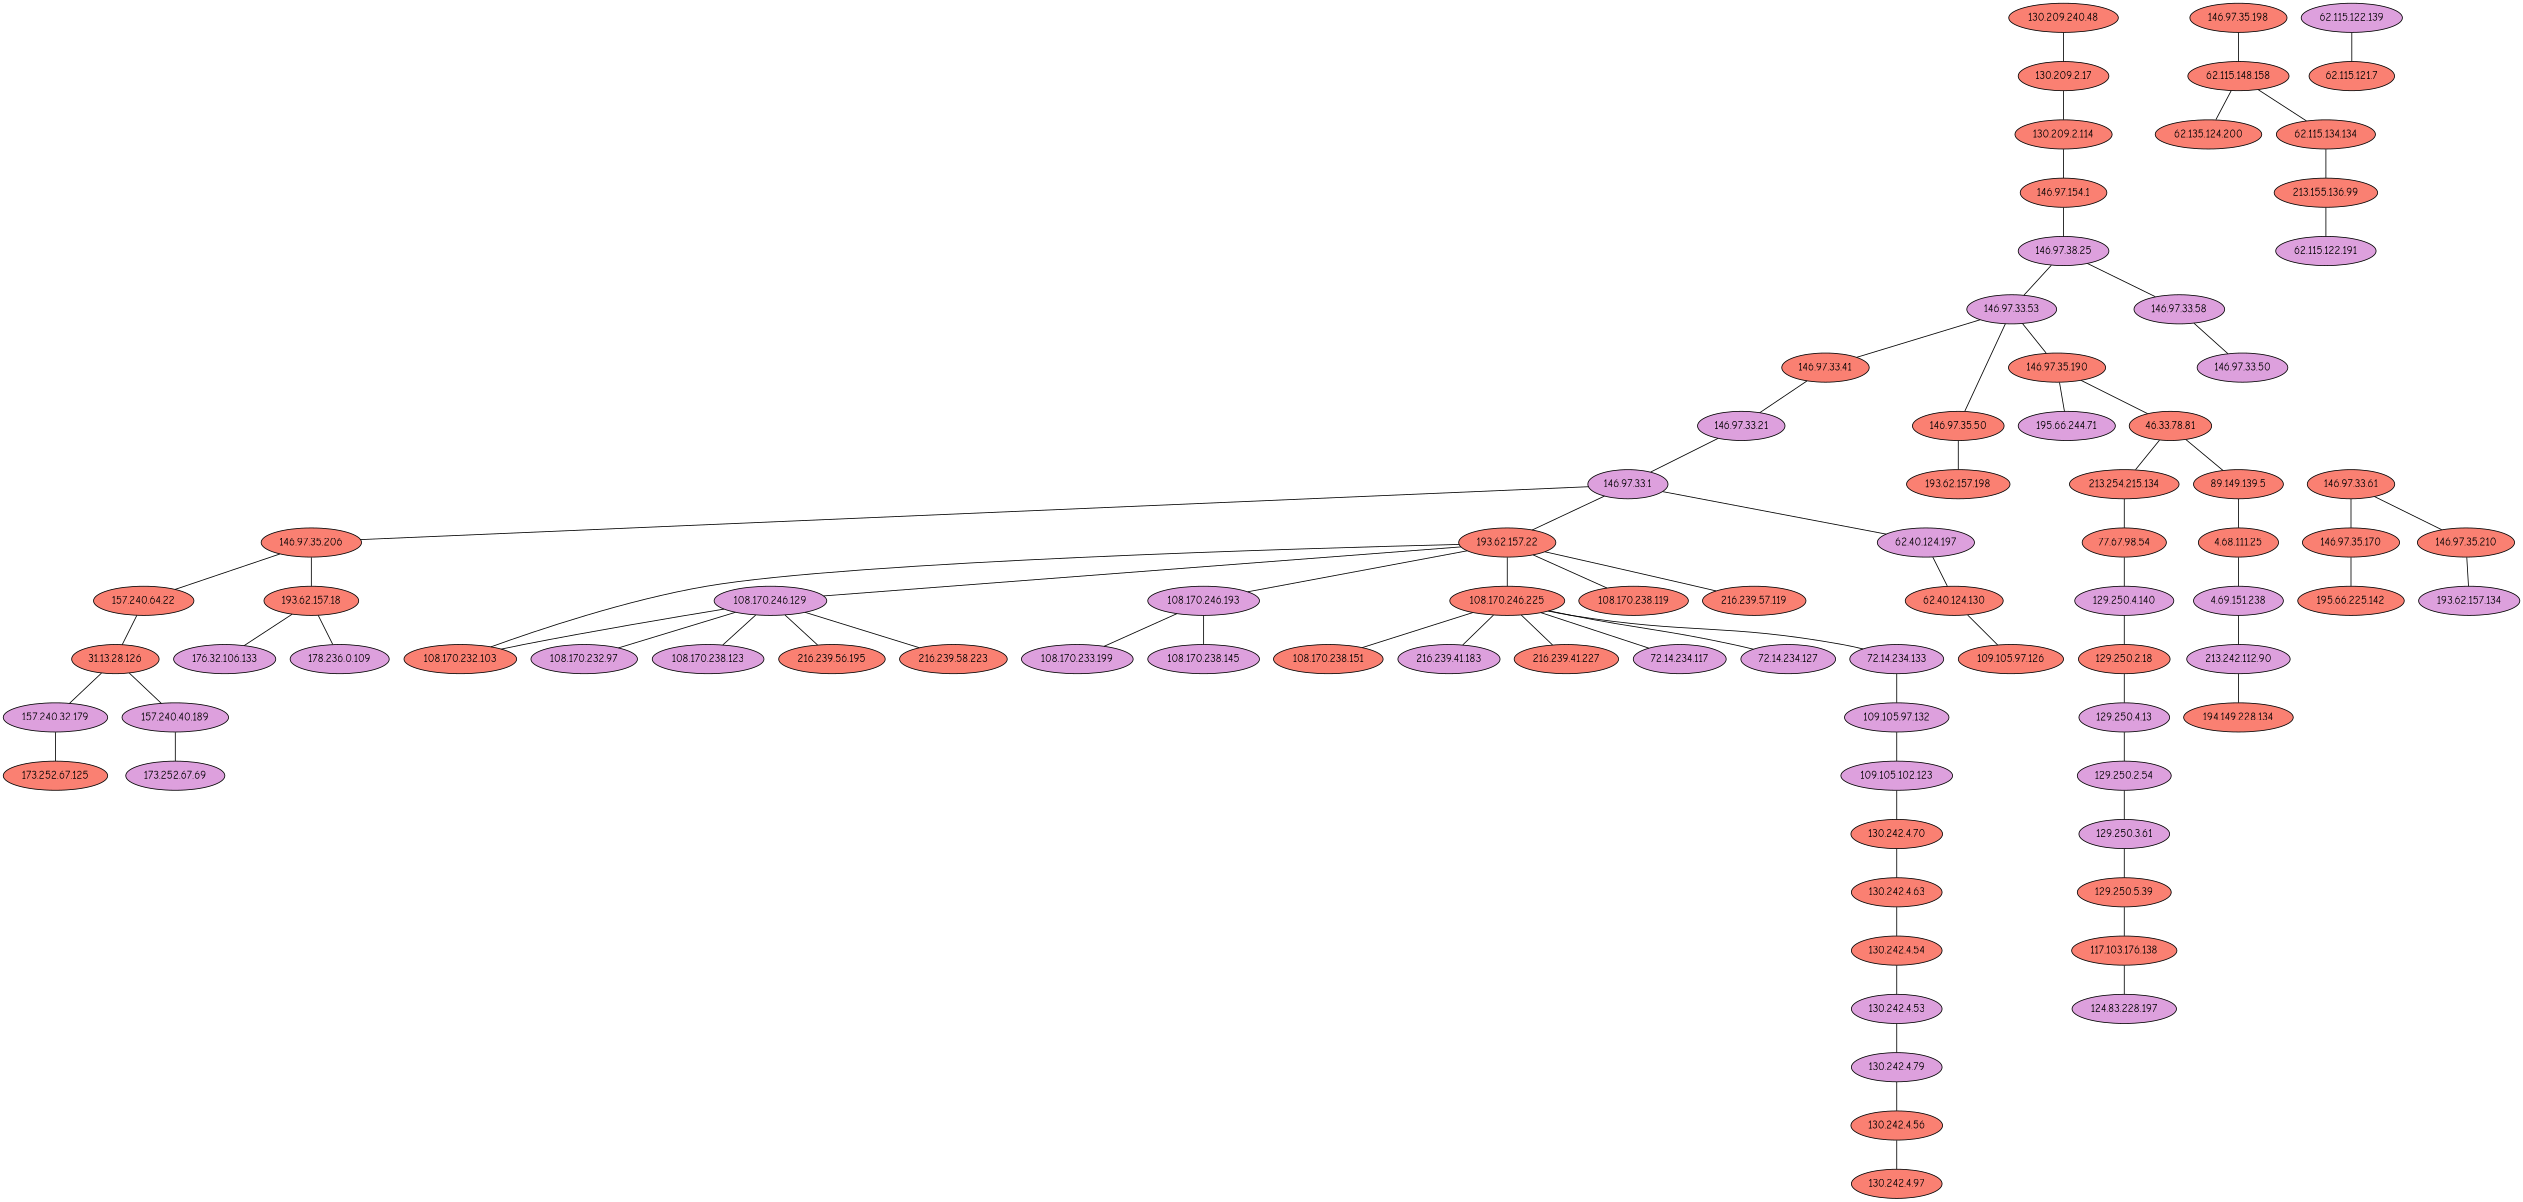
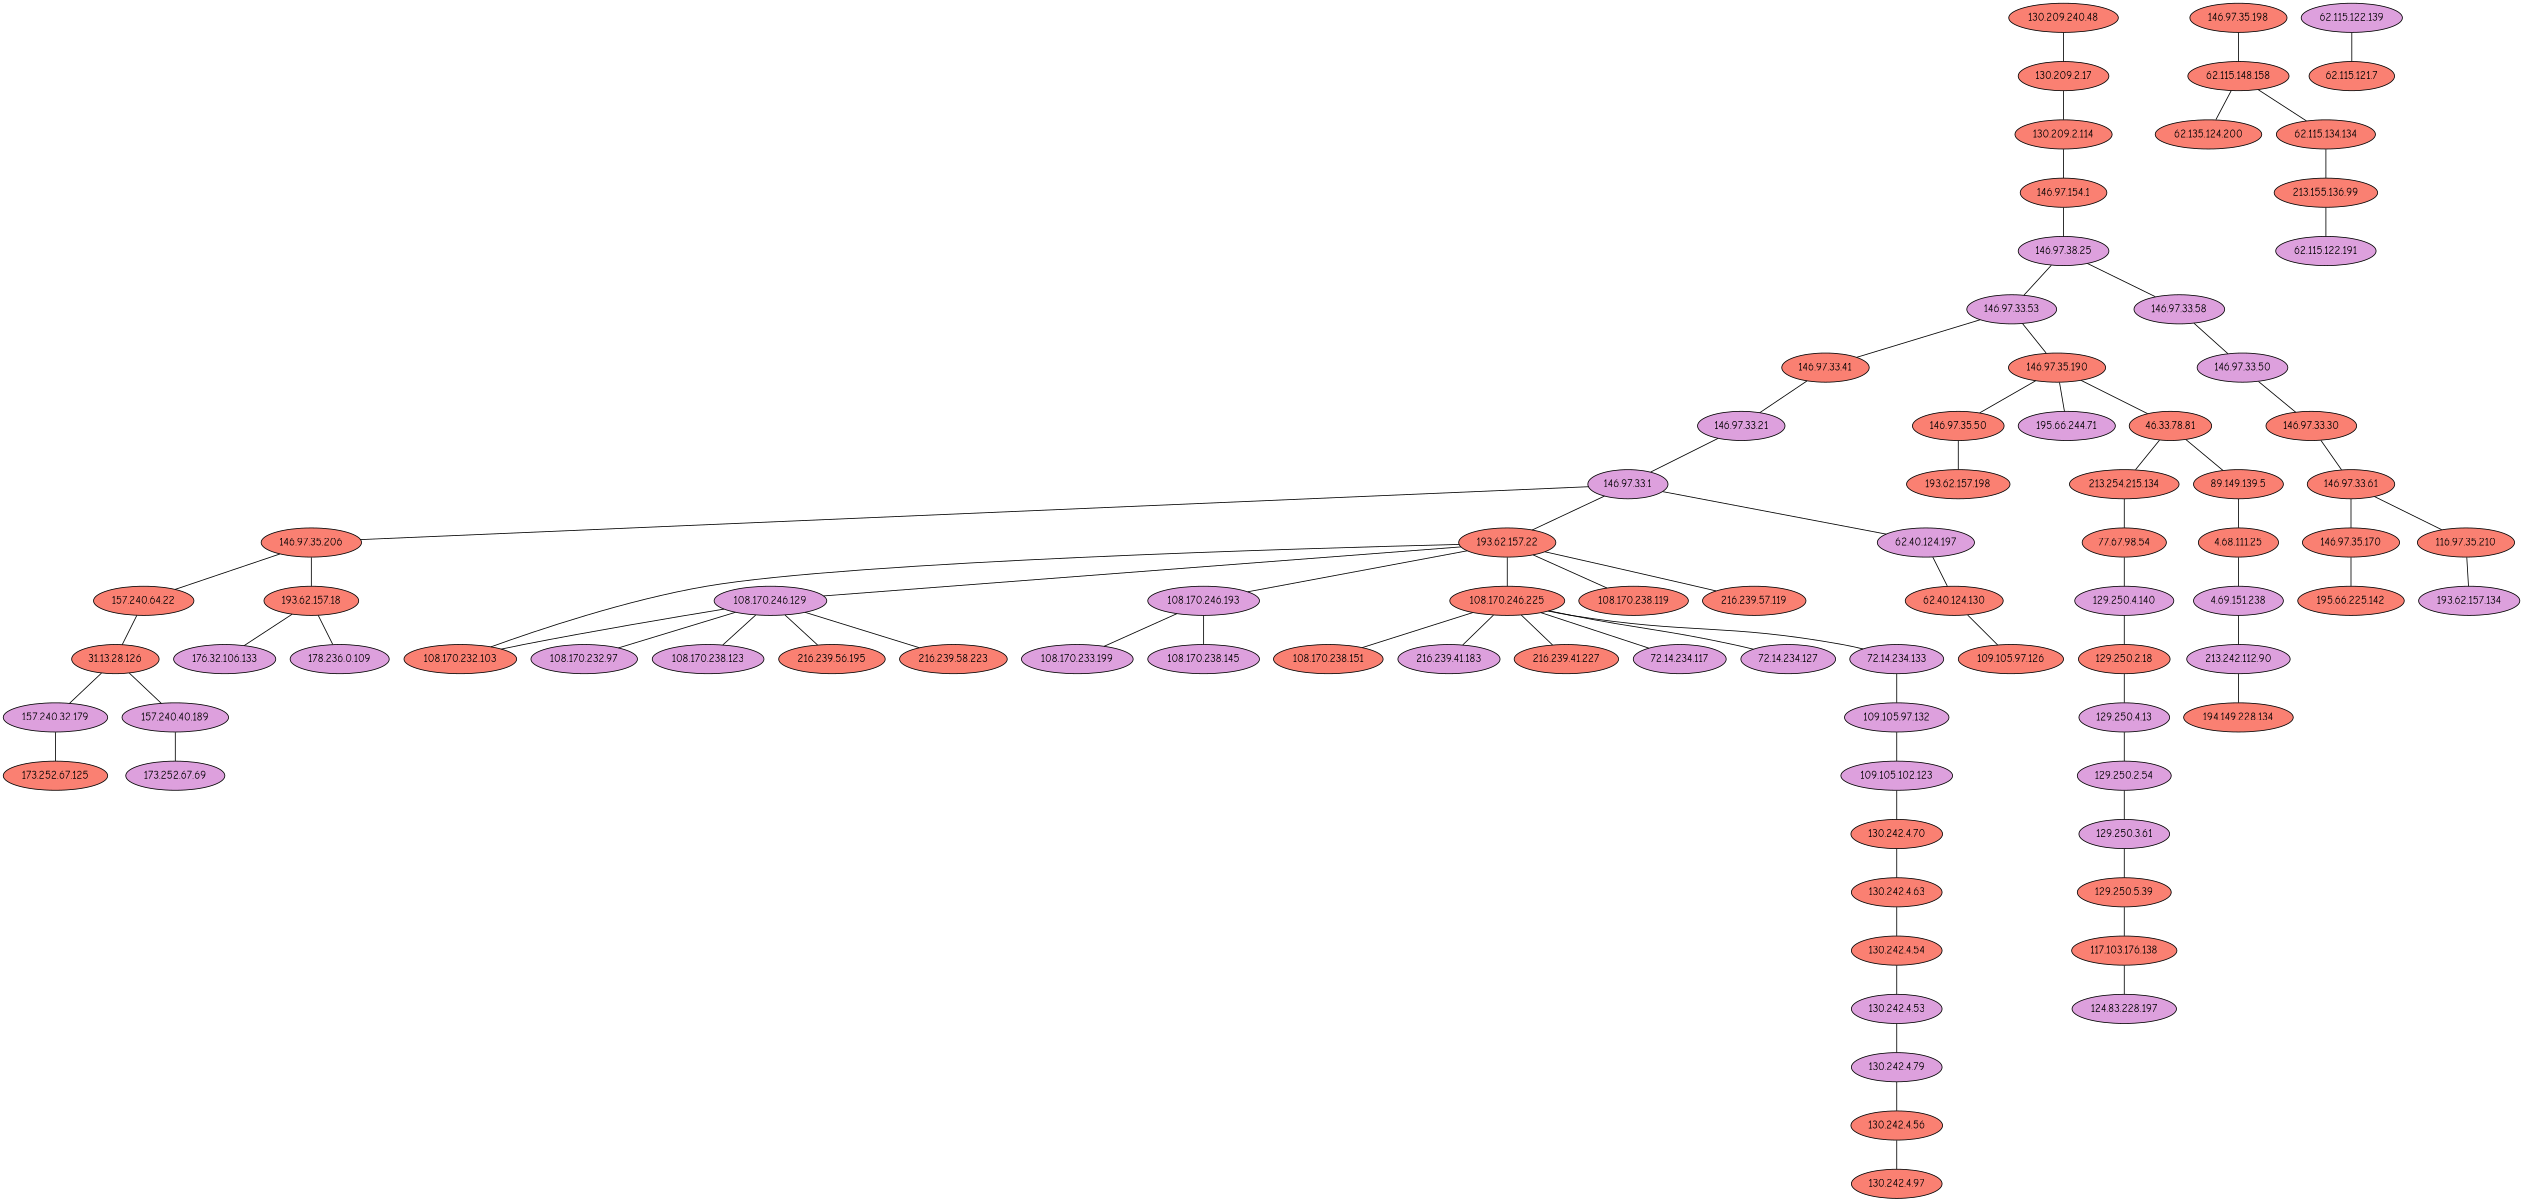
  graph {
    fontname="Comic Neue"
    node [fillcolor=salmon fontname="Comic Neue" style=filled]
    edge [fontname="Comic Neue"]
    "108.170.246.129" [fillcolor=plum]
    "108.170.232.103"
    "108.170.232.97" [fillcolor=plum]
    "108.170.238.123" [fillcolor=plum]
    "216.239.56.195"
    "216.239.58.223"
    "108.170.246.193" [fillcolor=plum]
    "108.170.233.199" [fillcolor=plum]
    "108.170.238.145" [fillcolor=plum]
    "108.170.246.225"
    "108.170.238.151"
    "216.239.41.183" [fillcolor=plum]
    "216.239.41.227"
    "72.14.234.117" [fillcolor=plum]
    "72.14.234.127" [fillcolor=plum]
    "72.14.234.133" [fillcolor=plum]
    "109.105.97.132" [fillcolor=plum]
    "109.105.102.123" [fillcolor=plum]
    "130.242.4.70"
    "130.242.4.63"
    "130.242.4.54"
    "124.83.228.197" [fillcolor=plum]
    "117.103.176.138"
    "129.250.4.13" [fillcolor=plum]
    "129.250.2.18"
    "129.250.2.54" [fillcolor=plum]
    "129.250.3.61" [fillcolor=plum]
    "129.250.5.39"
    "129.250.4.140" [fillcolor=plum]
    "130.209.2.114"
    "146.97.154.1"
    "146.97.38.25" [fillcolor=plum]
    "146.97.33.53" [fillcolor=plum]
    "146.97.33.58" [fillcolor=plum]
    "130.209.2.17"
    "130.209.240.48"
    "130.242.4.53" [fillcolor=plum]
    "130.242.4.79" [fillcolor=plum]
    "130.242.4.56"
    "130.242.4.97"
    "146.97.33.41"
    "146.97.35.190"
    "146.97.35.50"
    "146.97.33.50" [fillcolor=plum]
    "146.97.33.1" [fillcolor=plum]
    "146.97.35.206"
    "193.62.157.22"
    "62.40.124.197" [fillcolor=plum]
    "146.97.35.198"
    "62.115.148.158"
    "157.240.64.22"
    "193.62.157.18"
    "108.170.238.119"
    "216.239.57.119"
    "62.40.124.130"
    n56 [label="62.135.124.200"]
    "62.115.134.134"
    n58 [label="31.13.28.126"]
    "176.32.106.133" [fillcolor=plum]
    "178.236.0.109" [fillcolor=plum]
    "109.105.97.126"
    "146.97.33.21" [fillcolor=plum]
+   "146.97.33.30"
    "146.97.33.61"
    "146.97.35.170"
-   "146.97.35.210"
+   "146.97.35.210" [label="116.97.35.210"]
    "195.66.225.142"
    "193.62.157.134" [fillcolor=plum]
    "195.66.244.71" [fillcolor=plum]
    "46.33.78.81"
    "193.62.157.198"
    "213.254.215.134"
    "89.149.139.5"
    "77.67.98.54"
    "4.68.111.25"
    "213.155.136.99"
    "157.240.32.179" [fillcolor=plum]
    "157.240.40.189" [fillcolor=plum]
    "173.252.67.125"
    "173.252.67.69" [fillcolor=plum]
    "62.115.122.191" [fillcolor=plum]
    "213.242.112.90" [fillcolor=plum]
    "194.149.228.134"
    "4.69.151.238" [fillcolor=plum]
    "62.115.122.139" [fillcolor=plum]
    "62.115.121.7"
    "108.170.246.129" -- "108.170.232.103"
    "108.170.246.129" -- "108.170.232.97"
    "108.170.246.129" -- "108.170.238.123"
    "108.170.246.129" -- "216.239.56.195"
    "108.170.246.129" -- "216.239.58.223"
    "108.170.246.193" -- "108.170.233.199"
    "108.170.246.193" -- "108.170.238.145"
    "108.170.246.225" -- "108.170.238.151"
    "108.170.246.225" -- "216.239.41.183"
    "108.170.246.225" -- "216.239.41.227"
    "108.170.246.225" -- "72.14.234.117"
    "108.170.246.225" -- "72.14.234.127"
    "108.170.246.225" -- "72.14.234.133"
    "72.14.234.133" -- "109.105.97.132"
    "109.105.97.132" -- "109.105.102.123"
    "109.105.102.123" -- "130.242.4.70"
    "130.242.4.70" -- "130.242.4.63"
    "130.242.4.63" -- "130.242.4.54"
    "130.242.4.54" -- "130.242.4.53"
    "117.103.176.138" -- "124.83.228.197"
    "129.250.4.13" -- "129.250.2.54"
    "129.250.2.18" -- "129.250.4.13"
    "129.250.2.54" -- "129.250.3.61"
    "129.250.3.61" -- "129.250.5.39"
    "129.250.5.39" -- "117.103.176.138"
    "129.250.4.140" -- "129.250.2.18"
    "130.209.2.114" -- "146.97.154.1"
    "146.97.154.1" -- "146.97.38.25"
    "146.97.38.25" -- "146.97.33.53"
    "146.97.38.25" -- "146.97.33.58"
    "146.97.33.53" -- "146.97.33.41"
    "146.97.33.53" -- "146.97.35.190"
-   "146.97.33.53" -- "146.97.35.50"
+   "146.97.35.190" -- "146.97.35.50"
    "146.97.33.58" -- "146.97.33.50"
    "130.209.2.17" -- "130.209.2.114"
    "130.209.240.48" -- "130.209.2.17"
    "130.242.4.53" -- "130.242.4.79"
    "130.242.4.79" -- "130.242.4.56"
    "130.242.4.56" -- "130.242.4.97"
    "146.97.33.41" -- "146.97.33.21"
    "146.97.35.190" -- "195.66.244.71"
    "146.97.35.190" -- "46.33.78.81"
    "146.97.35.50" -- "193.62.157.198"
+   "146.97.33.50" -- "146.97.33.30"
    "146.97.33.1" -- "146.97.35.206"
    "146.97.33.1" -- "193.62.157.22"
    "146.97.33.1" -- "62.40.124.197"
    "146.97.35.206" -- "157.240.64.22"
    "146.97.35.206" -- "193.62.157.18"
    "193.62.157.22" -- "108.170.246.129"
    "193.62.157.22" -- "108.170.232.103"
    "193.62.157.22" -- "108.170.246.193"
    "193.62.157.22" -- "108.170.246.225"
    "193.62.157.22" -- "108.170.238.119"
    "193.62.157.22" -- "216.239.57.119"
    "62.40.124.197" -- "62.40.124.130"
    "146.97.35.198" -- "62.115.148.158"
    "62.115.148.158" -- n56
    "62.115.148.158" -- "62.115.134.134"
    "157.240.64.22" -- n58
    "193.62.157.18" -- "176.32.106.133"
    "193.62.157.18" -- "178.236.0.109"
    "62.40.124.130" -- "109.105.97.126"
    "62.115.134.134" -- "213.155.136.99"
    n58 -- "157.240.32.179"
    n58 -- "157.240.40.189"
    "146.97.33.21" -- "146.97.33.1"
+   "146.97.33.30" -- "146.97.33.61"
    "146.97.33.61" -- "146.97.35.170"
    "146.97.33.61" -- "146.97.35.210"
    "146.97.35.170" -- "195.66.225.142"
    "146.97.35.210" -- "193.62.157.134"
    "46.33.78.81" -- "213.254.215.134"
    "46.33.78.81" -- "89.149.139.5"
    "213.254.215.134" -- "77.67.98.54"
    "89.149.139.5" -- "4.68.111.25"
    "77.67.98.54" -- "129.250.4.140"
    "4.68.111.25" -- "4.69.151.238"
    "213.155.136.99" -- "62.115.122.191"
    "157.240.32.179" -- "173.252.67.125"
    "157.240.40.189" -- "173.252.67.69"
    "213.242.112.90" -- "194.149.228.134"
    "4.69.151.238" -- "213.242.112.90"
    "62.115.122.139" -- "62.115.121.7"
  }
